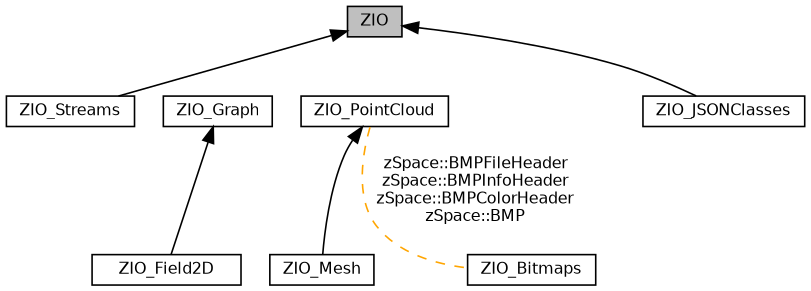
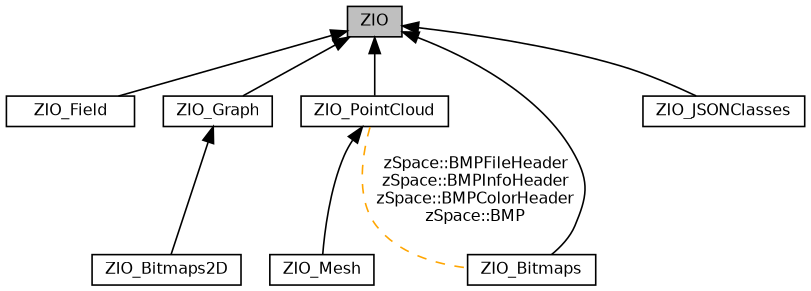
  digraph {
    rankdir=TB
    node [color=black fillcolor=white fontname=Helvetica fontsize=10 shape=box style=filled]
    edge [dir=back fontname=Helvetica fontsize=10 labelfontname=Helvetica labelfontsize=10 shape=plaintext style=solid]
-   n1 [height=0.2 label=ZIO_Streams width=0.4]
+   n1 [height=0.2 label=ZIO_Field width=0.4]
    n2 [fillcolor=grey75 fontcolor=black height=0.2 label=ZIO width=0.4]
    n3 [height=0.2 label=ZIO_Graph width=0.4]
    n4 [height=0.2 label=ZIO_PointCloud width=0.4]
    n5 [height=0.2 label=ZIO_Bitmaps width=0.4]
    n6 [height=0.2 label=ZIO_JSONClasses width=0.4]
-   n7 [height=0.2 label=ZIO_Field2D width=0.4]
+   n7 [height=0.2 label=ZIO_Bitmaps2D width=0.4]
    n8 [height=0.2 label=ZIO_Mesh width=0.4]
    n2 -> n1
+   n2 -> n3
+   n2 -> n4
+   n2 -> n5
    n2 -> n6
    n3 -> n7
    n4 -> n5 [color=orange dir=none label="zSpace::BMPFileHeader\nzSpace::BMPInfoHeader\nzSpace::BMPColorHeader\nzSpace::BMP" style=dashed]
    n4 -> n8
  }
